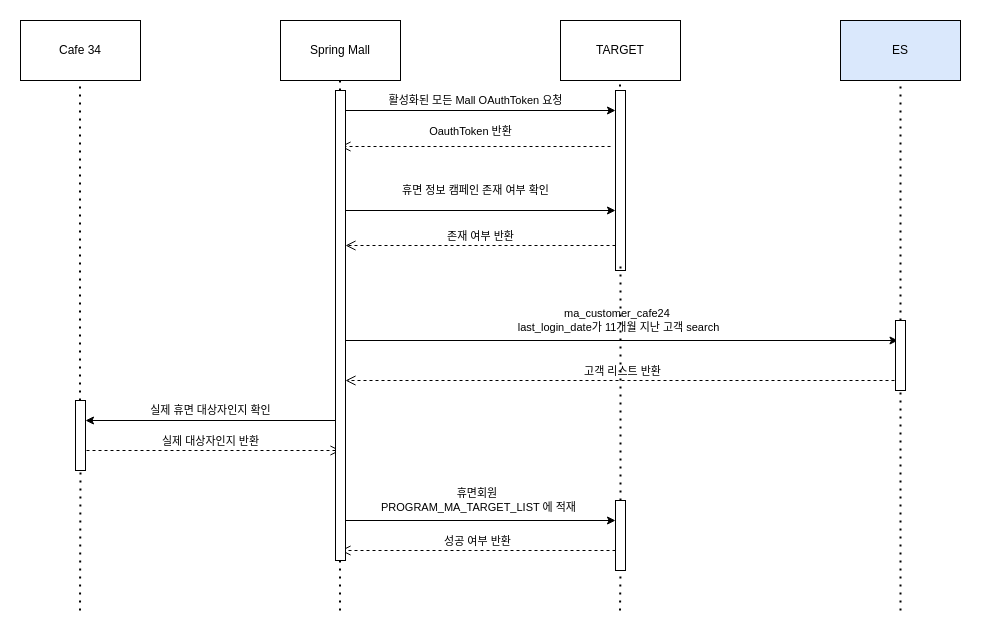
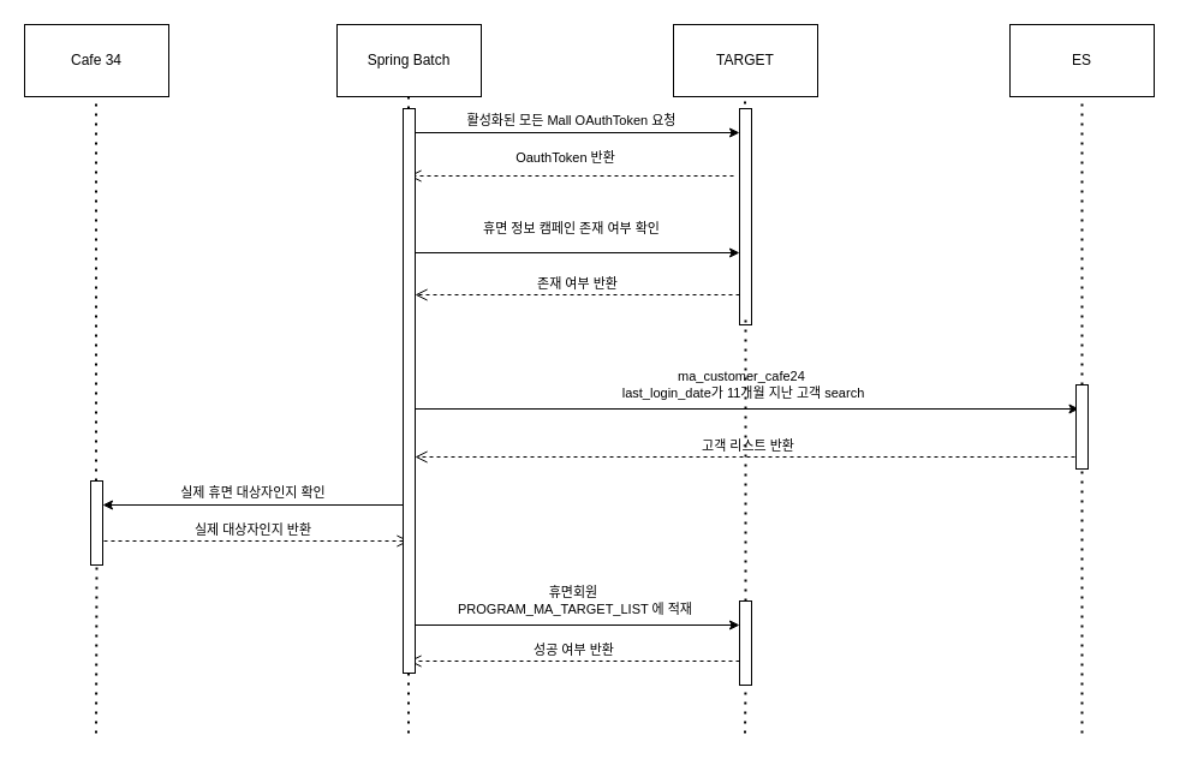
  <mxCell id="0" />
  <mxCell id="1" parent="0" />
- <mxCell id="2" value="Spring Mall" style="rounded=0;whiteSpace=wrap;html=1;" parent="1" vertex="1"><mxGeometry x="280" y="20" width="120" height="60" as="geometry" /></mxCell>
- <mxCell id="3" value="ES" style="rounded=0;whiteSpace=wrap;html=1;fillColor=#dae8fc;" parent="1" vertex="1"><mxGeometry x="840" y="20" width="120" height="60" as="geometry" /></mxCell>
+ <mxCell id="2" value="Spring Batch" style="rounded=0;whiteSpace=wrap;html=1;" parent="1" vertex="1"><mxGeometry x="280" y="20" width="120" height="60" as="geometry" /></mxCell>
+ <mxCell id="3" value="ES" style="rounded=0;whiteSpace=wrap;html=1;" parent="1" vertex="1"><mxGeometry x="840" y="20" width="120" height="60" as="geometry" /></mxCell>
  <mxCell id="4" value="TARGET" style="rounded=0;whiteSpace=wrap;html=1;" parent="1" vertex="1"><mxGeometry x="560" y="20" width="120" height="60" as="geometry" /></mxCell>
  <mxCell id="5" value="" style="endArrow=none;dashed=1;html=1;dashPattern=1 3;strokeWidth=2;rounded=0;entryX=0.5;entryY=1;entryDx=0;entryDy=0;" parent="1" edge="1"><mxGeometry width="50" height="50" relative="1" as="geometry"><mxPoint x="339.5" y="610" as="sourcePoint" /><mxPoint x="339.5" y="80" as="targetPoint" /></mxGeometry></mxCell>
  <mxCell id="6" value="OauthToken 반환" style="html=1;verticalAlign=bottom;endArrow=open;dashed=1;endSize=8;curved=0;rounded=0;" parent="1" edge="1"><mxGeometry x="0.037" y="-6" relative="1" as="geometry"><mxPoint x="610" y="146" as="sourcePoint" /><mxPoint x="340" y="146" as="targetPoint" /><mxPoint as="offset" /></mxGeometry></mxCell>
  <mxCell id="7" value="ma_customer_cafe24&amp;nbsp;&lt;br&gt;last_login_date가 11개월 지난 고객 search" style="endArrow=classic;html=1;rounded=0;" parent="1" edge="1"><mxGeometry x="-0.009" y="20" width="50" height="50" relative="1" as="geometry"><mxPoint x="342.5" y="340" as="sourcePoint" /><mxPoint x="897.5" y="340" as="targetPoint" /><mxPoint as="offset" /></mxGeometry></mxCell>
  <mxCell id="8" value="휴면회원&amp;nbsp;&lt;br&gt;PROGRAM_MA_TARGET_LIST 에 적재" style="endArrow=classic;html=1;rounded=0;" parent="1" target="21" edge="1"><mxGeometry x="-0.018" y="20" width="50" height="50" relative="1" as="geometry"><mxPoint x="345" y="520" as="sourcePoint" /><mxPoint x="610" y="520" as="targetPoint" /><mxPoint as="offset" /></mxGeometry></mxCell>
  <mxCell id="9" value="고객 리스트 반환" style="html=1;verticalAlign=bottom;endArrow=open;dashed=1;endSize=8;curved=0;rounded=0;" parent="1" edge="1" target="28"><mxGeometry relative="1" as="geometry"><mxPoint x="900" y="380" as="sourcePoint" /><mxPoint x="340" y="380" as="targetPoint" /></mxGeometry></mxCell>
  <mxCell id="10" value="" style="endArrow=none;dashed=1;html=1;dashPattern=1 3;strokeWidth=2;rounded=0;entryX=0.5;entryY=1;entryDx=0;entryDy=0;" parent="1" source="18" edge="1"><mxGeometry width="50" height="50" relative="1" as="geometry"><mxPoint x="900" y="610" as="sourcePoint" /><mxPoint x="900" y="80" as="targetPoint" /></mxGeometry></mxCell>
  <mxCell id="11" value="" style="endArrow=none;dashed=1;html=1;dashPattern=1 3;strokeWidth=2;rounded=0;entryX=0.5;entryY=1;entryDx=0;entryDy=0;" parent="1" edge="1"><mxGeometry width="50" height="50" relative="1" as="geometry"><mxPoint x="619.5" y="190" as="sourcePoint" /><mxPoint x="619.5" y="80" as="targetPoint" /></mxGeometry></mxCell>
  <mxCell id="12" value="휴면 정보 캠페인 존재 여부 확인" style="endArrow=classic;html=1;rounded=0;" parent="1" edge="1"><mxGeometry x="-0.018" y="20" width="50" height="50" relative="1" as="geometry"><mxPoint x="340" y="210" as="sourcePoint" /><mxPoint x="615" y="210" as="targetPoint" /><mxPoint as="offset" /></mxGeometry></mxCell>
  <mxCell id="13" value="존재 여부 반환" style="html=1;verticalAlign=bottom;endArrow=open;dashed=1;endSize=8;curved=0;rounded=0;" parent="1" edge="1"><mxGeometry relative="1" as="geometry"><mxPoint x="615" y="245" as="sourcePoint" /><mxPoint x="345" y="245" as="targetPoint" /><mxPoint as="offset" /></mxGeometry></mxCell>
  <mxCell id="14" value="활성화된 모든 Mall OAuthToken 요청" style="endArrow=classic;html=1;rounded=0;" parent="1" target="15" edge="1"><mxGeometry x="-0.018" y="10" width="50" height="50" relative="1" as="geometry"><mxPoint x="340" y="110" as="sourcePoint" /><mxPoint x="626" y="110" as="targetPoint" /><mxPoint as="offset" /></mxGeometry></mxCell>
  <mxCell id="15" value="" style="html=1;points=[[0,0,0,0,5],[0,1,0,0,-5],[1,0,0,0,5],[1,1,0,0,-5]];perimeter=orthogonalPerimeter;outlineConnect=0;targetShapes=umlLifeline;portConstraint=eastwest;newEdgeStyle={&quot;curved&quot;:0,&quot;rounded&quot;:0};" parent="1" vertex="1"><mxGeometry x="615" y="90" width="10" height="180" as="geometry" /></mxCell>
  <mxCell id="16" value="" style="endArrow=none;dashed=1;html=1;dashPattern=1 3;strokeWidth=2;rounded=0;entryX=0.5;entryY=1;entryDx=0;entryDy=0;" parent="1" source="21" edge="1"><mxGeometry width="50" height="50" relative="1" as="geometry"><mxPoint x="619.5" y="610" as="sourcePoint" /><mxPoint x="620" y="260" as="targetPoint" /></mxGeometry></mxCell>
  <mxCell id="17" value="" style="endArrow=none;dashed=1;html=1;dashPattern=1 3;strokeWidth=2;rounded=0;entryX=0.5;entryY=1;entryDx=0;entryDy=0;" parent="1" target="18" edge="1"><mxGeometry width="50" height="50" relative="1" as="geometry"><mxPoint x="900" y="610" as="sourcePoint" /><mxPoint x="900" y="80" as="targetPoint" /></mxGeometry></mxCell>
  <mxCell id="18" value="" style="html=1;points=[[0,0,0,0,5],[0,1,0,0,-5],[1,0,0,0,5],[1,1,0,0,-5]];perimeter=orthogonalPerimeter;outlineConnect=0;targetShapes=umlLifeline;portConstraint=eastwest;newEdgeStyle={&quot;curved&quot;:0,&quot;rounded&quot;:0};" parent="1" vertex="1"><mxGeometry x="895" y="320" width="10" height="70" as="geometry" /></mxCell>
  <mxCell id="19" value="성공 여부 반환" style="html=1;verticalAlign=bottom;endArrow=open;dashed=1;endSize=8;curved=0;rounded=0;" parent="1" edge="1"><mxGeometry relative="1" as="geometry"><mxPoint x="615" y="550" as="sourcePoint" /><mxPoint x="340" y="550" as="targetPoint" /></mxGeometry></mxCell>
  <mxCell id="20" value="" style="endArrow=none;dashed=1;html=1;dashPattern=1 3;strokeWidth=2;rounded=0;entryX=0.5;entryY=1;entryDx=0;entryDy=0;" parent="1" target="21" edge="1"><mxGeometry width="50" height="50" relative="1" as="geometry"><mxPoint x="619.5" y="610" as="sourcePoint" /><mxPoint x="620" y="260" as="targetPoint" /></mxGeometry></mxCell>
  <mxCell id="21" value="" style="html=1;points=[[0,0,0,0,5],[0,1,0,0,-5],[1,0,0,0,5],[1,1,0,0,-5]];perimeter=orthogonalPerimeter;outlineConnect=0;targetShapes=umlLifeline;portConstraint=eastwest;newEdgeStyle={&quot;curved&quot;:0,&quot;rounded&quot;:0};" parent="1" vertex="1"><mxGeometry x="615" y="500" width="10" height="70" as="geometry" /></mxCell>
  <mxCell id="22" value="Cafe 34" style="rounded=0;whiteSpace=wrap;html=1;" vertex="1" parent="1"><mxGeometry x="20" y="20" width="120" height="60" as="geometry" /></mxCell>
  <mxCell id="23" value="" style="endArrow=none;dashed=1;html=1;dashPattern=1 3;strokeWidth=2;rounded=0;entryX=0.5;entryY=1;entryDx=0;entryDy=0;" edge="1" parent="1" source="27"><mxGeometry width="50" height="50" relative="1" as="geometry"><mxPoint x="79.5" y="610" as="sourcePoint" /><mxPoint x="79.5" y="80" as="targetPoint" /></mxGeometry></mxCell>
  <mxCell id="24" value="실제 휴면 대상자인지 확인" style="endArrow=classic;html=1;rounded=0;" edge="1" parent="1" target="27"><mxGeometry x="0.012" y="-10" width="50" height="50" relative="1" as="geometry"><mxPoint x="338" y="420" as="sourcePoint" /><mxPoint x="90" y="420" as="targetPoint" /><mxPoint as="offset" /></mxGeometry></mxCell>
  <mxCell id="25" value="실제 대상자인지 반환" style="html=1;verticalAlign=bottom;endArrow=open;dashed=1;endSize=8;curved=0;rounded=0;" edge="1" parent="1"><mxGeometry relative="1" as="geometry"><mxPoint x="80" y="450" as="sourcePoint" /><mxPoint x="340" y="450" as="targetPoint" /></mxGeometry></mxCell>
  <mxCell id="26" value="" style="endArrow=none;dashed=1;html=1;dashPattern=1 3;strokeWidth=2;rounded=0;entryX=0.5;entryY=1;entryDx=0;entryDy=0;" edge="1" parent="1" target="27"><mxGeometry width="50" height="50" relative="1" as="geometry"><mxPoint x="79.5" y="610" as="sourcePoint" /><mxPoint x="79.5" y="80" as="targetPoint" /></mxGeometry></mxCell>
  <mxCell id="27" value="" style="html=1;points=[[0,0,0,0,5],[0,1,0,0,-5],[1,0,0,0,5],[1,1,0,0,-5]];perimeter=orthogonalPerimeter;outlineConnect=0;targetShapes=umlLifeline;portConstraint=eastwest;newEdgeStyle={&quot;curved&quot;:0,&quot;rounded&quot;:0};" vertex="1" parent="1"><mxGeometry x="75" y="400" width="10" height="70" as="geometry" /></mxCell>
  <mxCell id="28" value="" style="html=1;points=[[0,0,0,0,5],[0,1,0,0,-5],[1,0,0,0,5],[1,1,0,0,-5]];perimeter=orthogonalPerimeter;outlineConnect=0;targetShapes=umlLifeline;portConstraint=eastwest;newEdgeStyle={&quot;curved&quot;:0,&quot;rounded&quot;:0};" vertex="1" parent="1"><mxGeometry x="335" y="90" width="10" height="470" as="geometry" /></mxCell>
